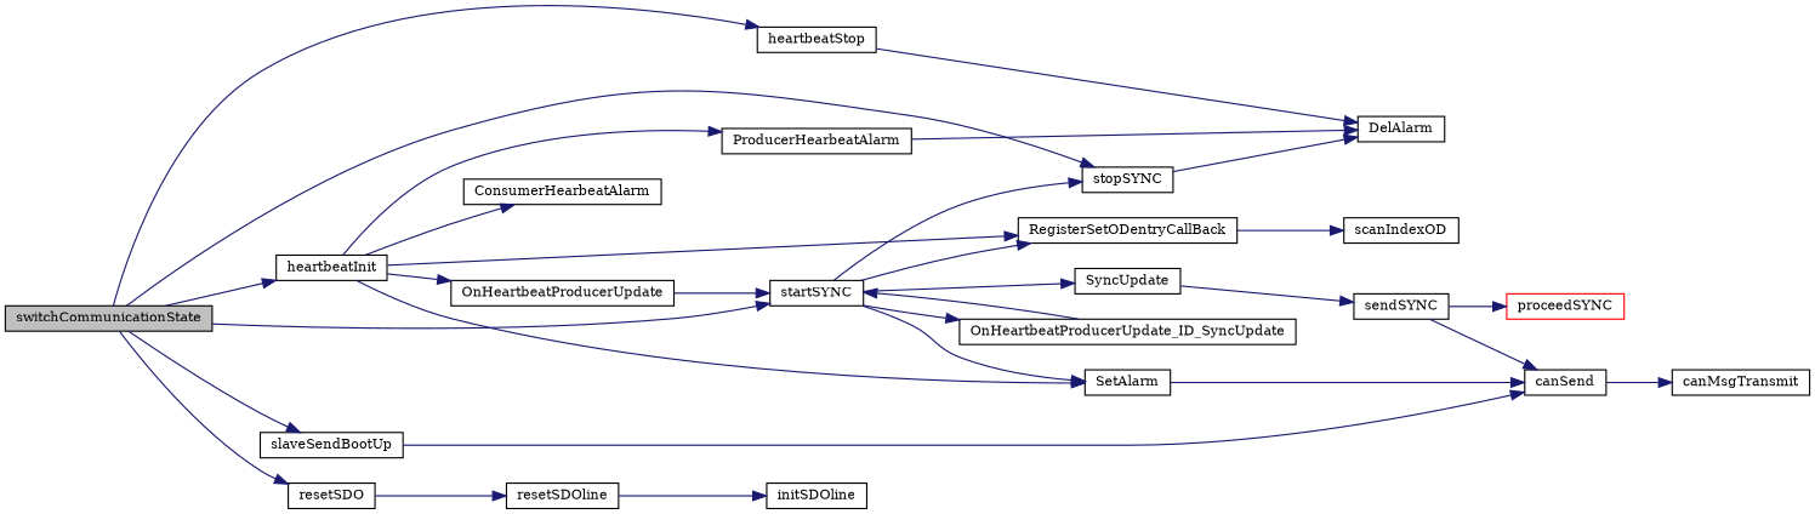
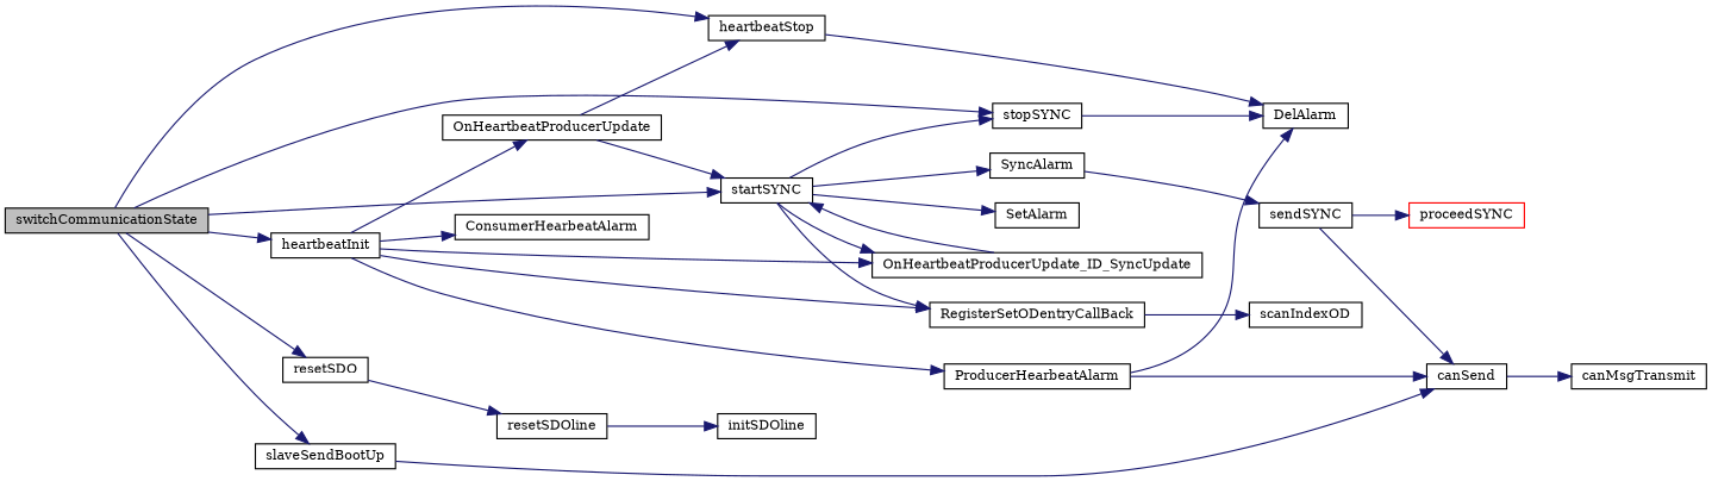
  digraph {
    fontname="DejaVu Serif"
    rankdir=LR
    node [color=black fillcolor=white fontname="DejaVu Serif" fontsize=10 shape=record style=filled]
    edge [color=midnightblue fontname="DejaVu Serif" fontsize=10 labelfontname="FreeSans.ttf" labelfontsize=10 style=solid]
    n1 [fillcolor=grey75 fontcolor=black height=0.2 label=switchCommunicationState width=0.4]
    n2 [height=0.2 label=heartbeatInit width=0.4]
    n3 [height=0.2 label=heartbeatStop width=0.4]
    n4 [height=0.2 label=resetSDO width=0.4]
    n5 [height=0.2 label=slaveSendBootUp width=0.4]
    n6 [height=0.2 label=startSYNC width=0.4]
    n7 [height=0.2 label=stopSYNC width=0.4]
    n8 [height=0.2 label=ConsumerHearbeatAlarm width=0.4]
    n9 [height=0.2 label=OnHeartbeatProducerUpdate width=0.4]
    n10 [height=0.2 label=ProducerHearbeatAlarm width=0.4]
    n11 [height=0.2 label=RegisterSetODentryCallBack width=0.4]
    n12 [height=0.2 label=SetAlarm width=0.4]
    n13 [height=0.2 label=DelAlarm width=0.4]
    n14 [height=0.2 label=resetSDOline width=0.4]
    n15 [height=0.2 label=canSend width=0.4]
    n16 [height=0.2 label=OnHeartbeatProducerUpdate_ID_SyncUpdate width=0.4]
-   n17 [height=0.2 label=SyncUpdate width=0.4]
+   n17 [height=0.2 label=SyncAlarm width=0.4]
    n18 [height=0.2 label=scanIndexOD width=0.4]
    n19 [height=0.2 label=canMsgTransmit width=0.4]
    n20 [height=0.2 label=initSDOline width=0.4]
    n21 [height=0.2 label=sendSYNC width=0.4]
    n22 [color=red height=0.2 label=proceedSYNC width=0.4]
    n1 -> n2
    n1 -> n3
    n1 -> n4
    n1 -> n5
    n1 -> n6
    n1 -> n7
    n2 -> n8
    n2 -> n9
    n2 -> n10
    n2 -> n11
-   n2 -> n12
+   n2 -> n16
    n3 -> n13
    n4 -> n14
    n5 -> n15
    n6 -> n7
    n6 -> n11
    n6 -> n12
    n6 -> n16
    n6 -> n17
    n7 -> n13
+   n9 -> n3
    n9 -> n6
    n10 -> n13
-   n12 -> n15
+   n10 -> n15
    n11 -> n18
    n14 -> n20
    n15 -> n19
    n16 -> n6
    n17 -> n21
    n21 -> n15
    n21 -> n22
  }
